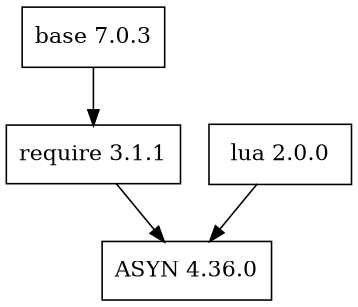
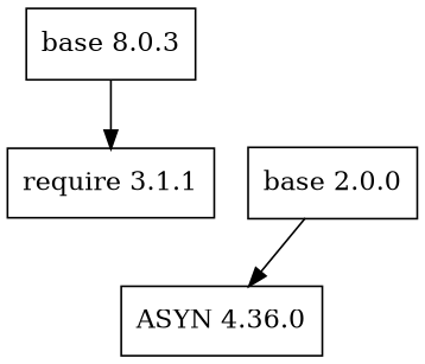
  digraph {
    node [shape=record]
-   n1 [label="base 7.0.3"]
+   n1 [label="base 8.0.3"]
    n2 [label="require 3.1.1"]
    n3 [label="ASYN 4.36.0"]
-   n4 [label="lua 2.0.0"]
+   n4 [label="base 2.0.0"]
    n1 -> n2
-   n2 -> n3
    n4 -> n3
  }
